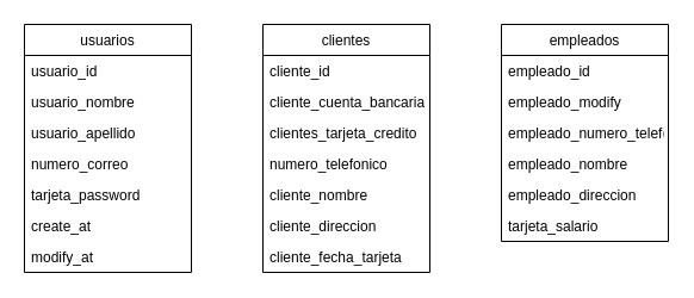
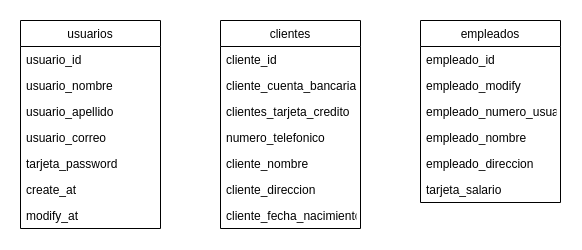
  <mxCell id="0" />
  <mxCell id="1" parent="0" />
  <mxCell id="2" value="usuarios" style="swimlane;fontStyle=0;childLayout=stackLayout;horizontal=1;startSize=26;horizontalStack=0;resizeParent=1;resizeParentMax=0;resizeLast=0;collapsible=1;marginBottom=0;" vertex="1" parent="1"><mxGeometry x="20" y="20" width="140" height="208" as="geometry" /></mxCell>
  <mxCell id="3" value="usuario_id" style="text;strokeColor=none;fillColor=none;align=left;verticalAlign=top;spacingLeft=4;spacingRight=4;overflow=hidden;rotatable=0;points=[[0,0.5],[1,0.5]];portConstraint=eastwest;" vertex="1" parent="2"><mxGeometry y="26" width="140" height="26" as="geometry" /></mxCell>
  <mxCell id="4" value="usuario_nombre" style="text;strokeColor=none;fillColor=none;align=left;verticalAlign=top;spacingLeft=4;spacingRight=4;overflow=hidden;rotatable=0;points=[[0,0.5],[1,0.5]];portConstraint=eastwest;" vertex="1" parent="2"><mxGeometry y="52" width="140" height="26" as="geometry" /></mxCell>
  <mxCell id="5" value="usuario_apellido" style="text;strokeColor=none;fillColor=none;align=left;verticalAlign=top;spacingLeft=4;spacingRight=4;overflow=hidden;rotatable=0;points=[[0,0.5],[1,0.5]];portConstraint=eastwest;" vertex="1" parent="2"><mxGeometry y="78" width="140" height="26" as="geometry" /></mxCell>
- <mxCell id="6" value="numero_correo" style="text;strokeColor=none;fillColor=none;align=left;verticalAlign=top;spacingLeft=4;spacingRight=4;overflow=hidden;rotatable=0;points=[[0,0.5],[1,0.5]];portConstraint=eastwest;" vertex="1" parent="2"><mxGeometry y="104" width="140" height="26" as="geometry" /></mxCell>
+ <mxCell id="6" value="usuario_correo" style="text;strokeColor=none;fillColor=none;align=left;verticalAlign=top;spacingLeft=4;spacingRight=4;overflow=hidden;rotatable=0;points=[[0,0.5],[1,0.5]];portConstraint=eastwest;" vertex="1" parent="2"><mxGeometry y="104" width="140" height="26" as="geometry" /></mxCell>
  <mxCell id="7" value="tarjeta_password" style="text;strokeColor=none;fillColor=none;align=left;verticalAlign=top;spacingLeft=4;spacingRight=4;overflow=hidden;rotatable=0;points=[[0,0.5],[1,0.5]];portConstraint=eastwest;" vertex="1" parent="2"><mxGeometry y="130" width="140" height="26" as="geometry" /></mxCell>
  <mxCell id="8" value="create_at" style="text;strokeColor=none;fillColor=none;align=left;verticalAlign=top;spacingLeft=4;spacingRight=4;overflow=hidden;rotatable=0;points=[[0,0.5],[1,0.5]];portConstraint=eastwest;" vertex="1" parent="2"><mxGeometry y="156" width="140" height="26" as="geometry" /></mxCell>
  <mxCell id="9" value="modify_at" style="text;strokeColor=none;fillColor=none;align=left;verticalAlign=top;spacingLeft=4;spacingRight=4;overflow=hidden;rotatable=0;points=[[0,0.5],[1,0.5]];portConstraint=eastwest;" vertex="1" parent="2"><mxGeometry y="182" width="140" height="26" as="geometry" /></mxCell>
  <mxCell id="10" value="clientes" style="swimlane;fontStyle=0;childLayout=stackLayout;horizontal=1;startSize=26;horizontalStack=0;resizeParent=1;resizeParentMax=0;resizeLast=0;collapsible=1;marginBottom=0;" vertex="1" parent="1"><mxGeometry x="220" y="20" width="140" height="208" as="geometry" /></mxCell>
  <mxCell id="11" value="cliente_id " style="text;strokeColor=none;fillColor=none;align=left;verticalAlign=top;spacingLeft=4;spacingRight=4;overflow=hidden;rotatable=0;points=[[0,0.5],[1,0.5]];portConstraint=eastwest;" vertex="1" parent="10"><mxGeometry y="26" width="140" height="26" as="geometry" /></mxCell>
  <mxCell id="12" value="cliente_cuenta_bancaria" style="text;strokeColor=none;fillColor=none;align=left;verticalAlign=top;spacingLeft=4;spacingRight=4;overflow=hidden;rotatable=0;points=[[0,0.5],[1,0.5]];portConstraint=eastwest;" vertex="1" parent="10"><mxGeometry y="52" width="140" height="26" as="geometry" /></mxCell>
  <mxCell id="13" value="clientes_tarjeta_credito" style="text;strokeColor=none;fillColor=none;align=left;verticalAlign=top;spacingLeft=4;spacingRight=4;overflow=hidden;rotatable=0;points=[[0,0.5],[1,0.5]];portConstraint=eastwest;" vertex="1" parent="10"><mxGeometry y="78" width="140" height="26" as="geometry" /></mxCell>
  <mxCell id="14" value="numero_telefonico" style="text;strokeColor=none;fillColor=none;align=left;verticalAlign=top;spacingLeft=4;spacingRight=4;overflow=hidden;rotatable=0;points=[[0,0.5],[1,0.5]];portConstraint=eastwest;" vertex="1" parent="10"><mxGeometry y="104" width="140" height="26" as="geometry" /></mxCell>
  <mxCell id="15" value="cliente_nombre" style="text;strokeColor=none;fillColor=none;align=left;verticalAlign=top;spacingLeft=4;spacingRight=4;overflow=hidden;rotatable=0;points=[[0,0.5],[1,0.5]];portConstraint=eastwest;" vertex="1" parent="10"><mxGeometry y="130" width="140" height="26" as="geometry" /></mxCell>
  <mxCell id="16" value="cliente_direccion" style="text;strokeColor=none;fillColor=none;align=left;verticalAlign=top;spacingLeft=4;spacingRight=4;overflow=hidden;rotatable=0;points=[[0,0.5],[1,0.5]];portConstraint=eastwest;" vertex="1" parent="10"><mxGeometry y="156" width="140" height="26" as="geometry" /></mxCell>
- <mxCell id="17" value="cliente_fecha_tarjeta" style="text;strokeColor=none;fillColor=none;align=left;verticalAlign=top;spacingLeft=4;spacingRight=4;overflow=hidden;rotatable=0;points=[[0,0.5],[1,0.5]];portConstraint=eastwest;" vertex="1" parent="10"><mxGeometry y="182" width="140" height="26" as="geometry" /></mxCell>
+ <mxCell id="17" value="cliente_fecha_nacimiento" style="text;strokeColor=none;fillColor=none;align=left;verticalAlign=top;spacingLeft=4;spacingRight=4;overflow=hidden;rotatable=0;points=[[0,0.5],[1,0.5]];portConstraint=eastwest;" vertex="1" parent="10"><mxGeometry y="182" width="140" height="26" as="geometry" /></mxCell>
  <mxCell id="18" value="empleados" style="swimlane;fontStyle=0;childLayout=stackLayout;horizontal=1;startSize=26;horizontalStack=0;resizeParent=1;resizeParentMax=0;resizeLast=0;collapsible=1;marginBottom=0;" vertex="1" parent="1"><mxGeometry x="420" y="20" width="140" height="182" as="geometry" /></mxCell>
  <mxCell id="19" value="empleado_id " style="text;strokeColor=none;fillColor=none;align=left;verticalAlign=top;spacingLeft=4;spacingRight=4;overflow=hidden;rotatable=0;points=[[0,0.5],[1,0.5]];portConstraint=eastwest;" vertex="1" parent="18"><mxGeometry y="26" width="140" height="26" as="geometry" /></mxCell>
  <mxCell id="20" value="empleado_modify" style="text;strokeColor=none;fillColor=none;align=left;verticalAlign=top;spacingLeft=4;spacingRight=4;overflow=hidden;rotatable=0;points=[[0,0.5],[1,0.5]];portConstraint=eastwest;" vertex="1" parent="18"><mxGeometry y="52" width="140" height="26" as="geometry" /></mxCell>
- <mxCell id="21" value="empleado_numero_telefonico" style="text;strokeColor=none;fillColor=none;align=left;verticalAlign=top;spacingLeft=4;spacingRight=4;overflow=hidden;rotatable=0;points=[[0,0.5],[1,0.5]];portConstraint=eastwest;" vertex="1" parent="18"><mxGeometry y="78" width="140" height="26" as="geometry" /></mxCell>
+ <mxCell id="21" value="empleado_numero_usuario" style="text;strokeColor=none;fillColor=none;align=left;verticalAlign=top;spacingLeft=4;spacingRight=4;overflow=hidden;rotatable=0;points=[[0,0.5],[1,0.5]];portConstraint=eastwest;" vertex="1" parent="18"><mxGeometry y="78" width="140" height="26" as="geometry" /></mxCell>
  <mxCell id="22" value="empleado_nombre" style="text;strokeColor=none;fillColor=none;align=left;verticalAlign=top;spacingLeft=4;spacingRight=4;overflow=hidden;rotatable=0;points=[[0,0.5],[1,0.5]];portConstraint=eastwest;" vertex="1" parent="18"><mxGeometry y="104" width="140" height="26" as="geometry" /></mxCell>
  <mxCell id="23" value="empleado_direccion" style="text;strokeColor=none;fillColor=none;align=left;verticalAlign=top;spacingLeft=4;spacingRight=4;overflow=hidden;rotatable=0;points=[[0,0.5],[1,0.5]];portConstraint=eastwest;" vertex="1" parent="18"><mxGeometry y="130" width="140" height="26" as="geometry" /></mxCell>
  <mxCell id="24" value="tarjeta_salario" style="text;strokeColor=none;fillColor=none;align=left;verticalAlign=top;spacingLeft=4;spacingRight=4;overflow=hidden;rotatable=0;points=[[0,0.5],[1,0.5]];portConstraint=eastwest;" vertex="1" parent="18"><mxGeometry y="156" width="140" height="26" as="geometry" /></mxCell>
